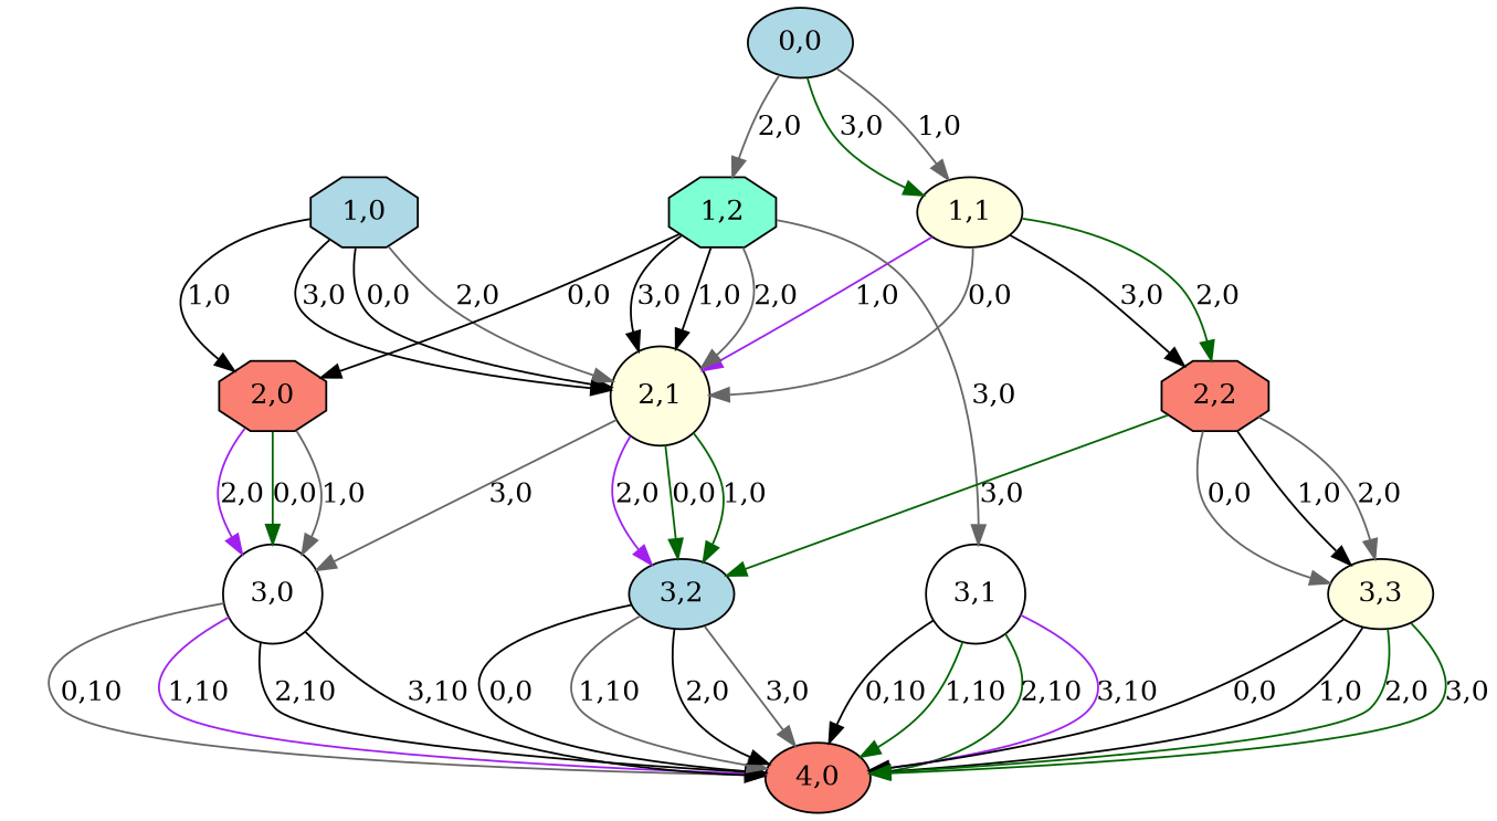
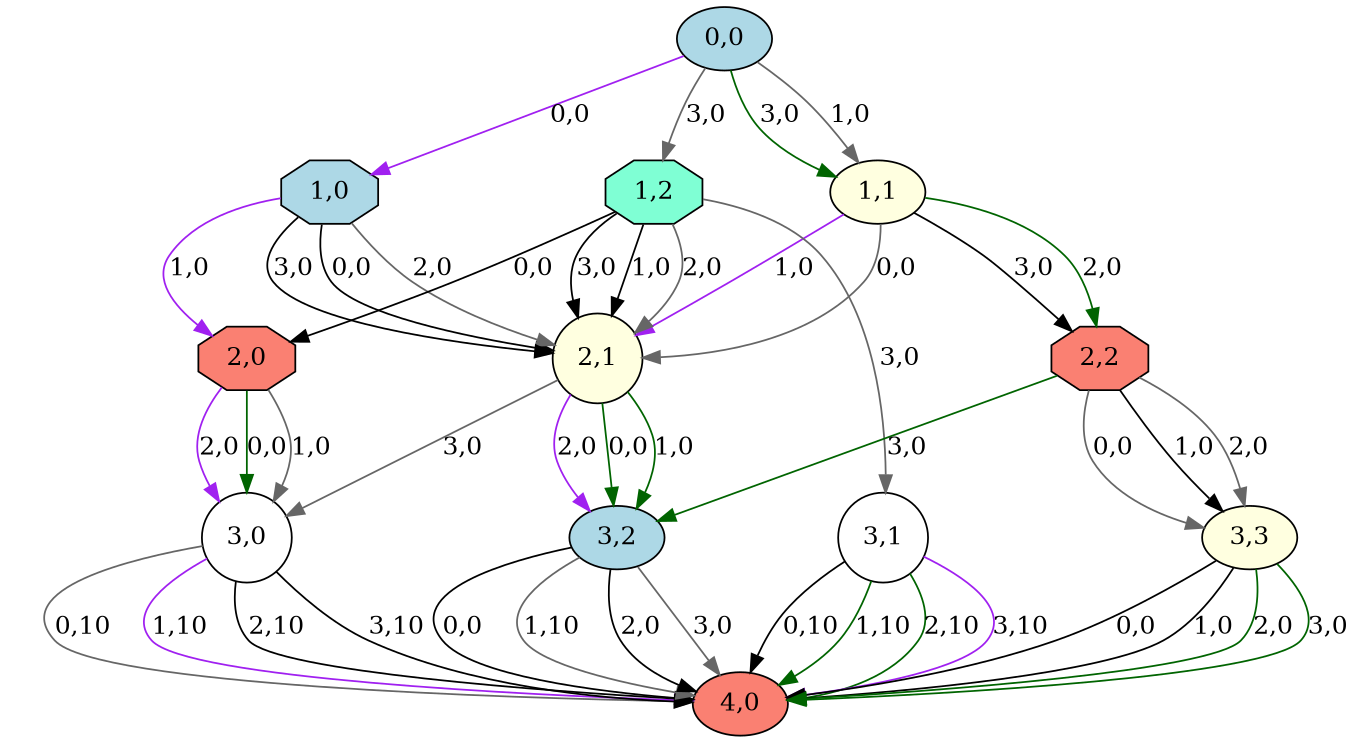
  digraph {
    hierarchic=1
    node [fillcolor=lightblue shape=ellipse style=filled]
    edge [color=black]
    "1,0" [shape=octagon]
    "0,0"
    "1,1" [fillcolor=lightyellow]
    "1,2" [fillcolor=aquamarine shape=octagon]
    "2,0" [fillcolor=salmon shape=octagon]
    "2,1" [fillcolor=lightyellow shape=circle]
    "2,2" [fillcolor=salmon shape=octagon]
    "3,1" [fillcolor=white shape=circle]
    "3,0" [fillcolor=white shape=circle]
    "3,2"
    "3,3" [fillcolor=lightyellow]
    "4,0" [fillcolor=salmon]
-   "1,0" -> "2,0" [label="1,0"]
+   "1,0" -> "2,0" [color=purple label="1,0"]
    "1,0" -> "2,1" [label="0,0"]
    "1,0" -> "2,1" [color=gray40 label="2,0"]
    "1,0" -> "2,1" [label="3,0"]
+   "0,0" -> "1,0" [color=purple label="0,0"]
    "0,0" -> "1,1" [color=gray40 label="1,0"]
    "0,0" -> "1,1" [color=darkgreen label="3,0"]
-   "0,0" -> "1,2" [color=gray40 label="2,0"]
+   "0,0" -> "1,2" [color=gray40 label="3,0"]
    "1,1" -> "2,1" [color=gray40 label="0,0"]
    "1,1" -> "2,1" [color=purple label="1,0"]
    "1,1" -> "2,2" [color=darkgreen label="2,0"]
    "1,1" -> "2,2" [label="3,0"]
    "1,2" -> "2,0" [label="0,0"]
    "1,2" -> "2,1" [label="1,0"]
    "1,2" -> "2,1" [color=gray40 label="2,0"]
    "1,2" -> "2,1" [label="3,0"]
    "1,2" -> "3,1" [color=gray40 label="3,0"]
    "2,0" -> "3,0" [color=darkgreen label="0,0"]
    "2,0" -> "3,0" [color=gray40 label="1,0"]
    "2,0" -> "3,0" [color=purple label="2,0"]
    "2,1" -> "3,0" [color=gray40 label="3,0"]
    "2,1" -> "3,2" [color=darkgreen label="0,0"]
    "2,1" -> "3,2" [color=darkgreen label="1,0"]
    "2,1" -> "3,2" [color=purple label="2,0"]
    "2,2" -> "3,2" [color=darkgreen label="3,0"]
    "2,2" -> "3,3" [color=gray40 label="0,0"]
    "2,2" -> "3,3" [label="1,0"]
    "2,2" -> "3,3" [color=gray40 label="2,0"]
    "3,1" -> "4,0" [label="0,10"]
    "3,1" -> "4,0" [color=darkgreen label="1,10"]
    "3,1" -> "4,0" [color=darkgreen label="2,10"]
    "3,1" -> "4,0" [color=purple label="3,10"]
    "3,0" -> "4,0" [color=gray40 label="0,10"]
    "3,0" -> "4,0" [color=purple label="1,10"]
    "3,0" -> "4,0" [label="2,10"]
    "3,0" -> "4,0" [label="3,10"]
    "3,2" -> "4,0" [label="0,0"]
    "3,2" -> "4,0" [color=gray40 label="1,10"]
    "3,2" -> "4,0" [label="2,0"]
    "3,2" -> "4,0" [color=gray40 label="3,0"]
    "3,3" -> "4,0" [label="0,0"]
    "3,3" -> "4,0" [label="1,0"]
    "3,3" -> "4,0" [color=darkgreen label="2,0"]
    "3,3" -> "4,0" [color=darkgreen label="3,0"]
  }
